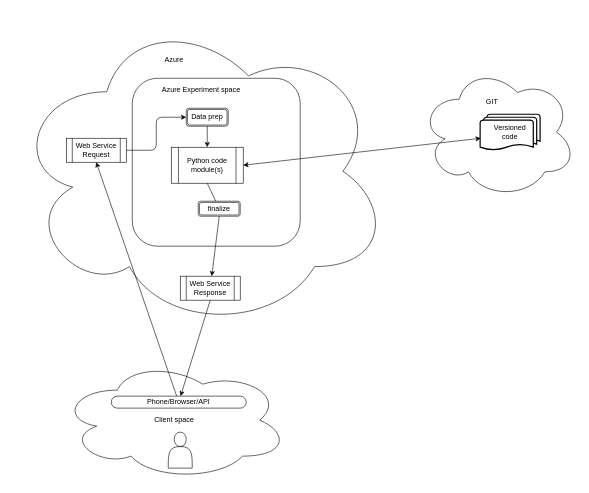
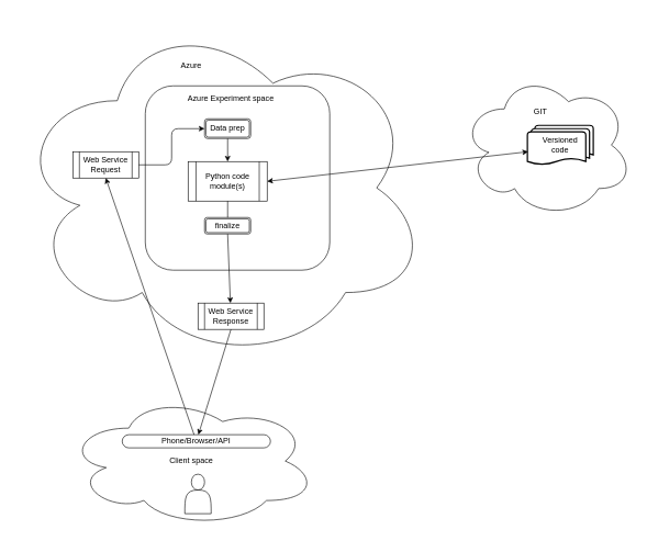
  <mxCell id="0" />
  <mxCell id="1" parent="0" />
  <mxCell id="2" value="" style="ellipse;shape=cloud;whiteSpace=wrap;html=1;" parent="1" vertex="1"><mxGeometry x="20" y="20" width="630" height="530" as="geometry" /></mxCell>
  <mxCell id="3" value="" style="rounded=1;whiteSpace=wrap;html=1;" parent="1" vertex="1"><mxGeometry x="220" y="130" width="280" height="280" as="geometry" /></mxCell>
  <mxCell id="4" value="" style="ellipse;shape=cloud;whiteSpace=wrap;html=1;" parent="1" vertex="1"><mxGeometry x="700" y="110" width="260" height="220" as="geometry" /></mxCell>
  <mxCell id="5" value="Client space" style="ellipse;shape=cloud;whiteSpace=wrap;html=1;" parent="1" vertex="1"><mxGeometry x="100" y="600" width="380" height="200" as="geometry" /></mxCell>
  <mxCell id="6" value="Versioned &lt;br&gt;code" style="strokeWidth=2;html=1;shape=mxgraph.flowchart.multi-document;whiteSpace=wrap;" parent="1" vertex="1"><mxGeometry x="800" y="190" width="100" height="60" as="geometry" /></mxCell>
  <mxCell id="7" value="GIT" style="text;html=1;strokeColor=none;fillColor=none;align=center;verticalAlign=middle;whiteSpace=wrap;rounded=0;" parent="1" vertex="1"><mxGeometry x="800" y="160" width="40" height="20" as="geometry" /></mxCell>
  <mxCell id="8" value="Azure" style="text;html=1;strokeColor=none;fillColor=none;align=center;verticalAlign=middle;whiteSpace=wrap;rounded=0;" parent="1" vertex="1"><mxGeometry x="270" y="90" width="40" height="20" as="geometry" /></mxCell>
  <mxCell id="9" value="Python code module(s)" style="shape=process;whiteSpace=wrap;html=1;backgroundOutline=1;" parent="1" vertex="1"><mxGeometry x="285" y="245" width="120" height="60" as="geometry" /></mxCell>
  <mxCell id="10" value="" style="endArrow=classic;startArrow=classic;html=1;exitX=1;exitY=0.5;exitDx=0;exitDy=0;entryX=0.011;entryY=0.667;entryDx=0;entryDy=0;entryPerimeter=0;" parent="1" source="9" target="6" edge="1"><mxGeometry width="50" height="50" relative="1" as="geometry"><mxPoint x="680" y="270" as="sourcePoint" /><mxPoint x="730" y="220" as="targetPoint" /></mxGeometry></mxCell>
  <mxCell id="11" value="Web Service Request" style="shape=process;whiteSpace=wrap;html=1;backgroundOutline=1;" parent="1" vertex="1"><mxGeometry x="110" y="230" width="100" height="40" as="geometry" /></mxCell>
  <mxCell id="12" value="" style="shape=actor;whiteSpace=wrap;html=1;" parent="1" vertex="1"><mxGeometry x="280" y="720" width="40" height="60" as="geometry" /></mxCell>
  <mxCell id="13" value="Phone/Browser/API" style="rounded=1;whiteSpace=wrap;html=1;arcSize=50;" parent="1" vertex="1"><mxGeometry x="185" y="660" width="225" height="20" as="geometry" /></mxCell>
- <mxCell id="14" value="Azure Experiment space" style="text;html=1;strokeColor=none;fillColor=none;align=center;verticalAlign=middle;whiteSpace=wrap;rounded=0;" parent="1" vertex="1"><mxGeometry x="245" y="140" width="180" height="20" as="geometry" /></mxCell>
+ <mxCell id="14" value="Azure Experiment space" style="text;html=1;strokeColor=none;fillColor=none;align=center;verticalAlign=middle;whiteSpace=wrap;rounded=0;" parent="1" vertex="1"><mxGeometry x="260" y="140" width="180" height="20" as="geometry" /></mxCell>
  <mxCell id="15" value="Data prep" style="shape=ext;double=1;rounded=1;whiteSpace=wrap;html=1;" parent="1" vertex="1"><mxGeometry x="310" y="180" width="70" height="30" as="geometry" /></mxCell>
- <mxCell id="16" value="finalize" style="shape=ext;double=1;rounded=1;whiteSpace=wrap;html=1;" parent="1" vertex="1"><mxGeometry x="330" y="335" width="70" height="25" as="geometry" /></mxCell>
+ <mxCell id="16" value="finalize" style="shape=ext;double=1;rounded=1;whiteSpace=wrap;html=1;" parent="1" vertex="1"><mxGeometry x="310" y="330" width="70" height="25" as="geometry" /></mxCell>
  <mxCell id="17" value="" style="endArrow=classic;html=1;entryX=0.5;entryY=1;entryDx=0;entryDy=0;" parent="1" source="13" target="11" edge="1"><mxGeometry width="50" height="50" relative="1" as="geometry"><mxPoint x="550" y="390" as="sourcePoint" /><mxPoint x="600" y="340" as="targetPoint" /></mxGeometry></mxCell>
  <mxCell id="18" value="" style="endArrow=classic;html=1;exitX=0.5;exitY=1;exitDx=0;exitDy=0;" parent="1" source="15" target="9" edge="1"><mxGeometry width="50" height="50" relative="1" as="geometry"><mxPoint x="410" y="255" as="sourcePoint" /><mxPoint x="460" y="205" as="targetPoint" /></mxGeometry></mxCell>
  <mxCell id="19" value="" style="endArrow=none;html=1;exitX=0.5;exitY=1;exitDx=0;exitDy=0;" parent="1" source="9" target="16" edge="1"><mxGeometry width="50" height="50" relative="1" as="geometry"><mxPoint x="500" y="445" as="sourcePoint" /><mxPoint x="550" y="395" as="targetPoint" /></mxGeometry></mxCell>
  <mxCell id="20" value="Web Service Response" style="shape=process;whiteSpace=wrap;html=1;backgroundOutline=1;" parent="1" vertex="1"><mxGeometry x="300" y="460" width="100" height="40" as="geometry" /></mxCell>
  <mxCell id="21" value="" style="endArrow=classic;html=1;exitX=0.5;exitY=1;exitDx=0;exitDy=0;" parent="1" source="16" target="20" edge="1"><mxGeometry width="50" height="50" relative="1" as="geometry"><mxPoint x="560" y="380" as="sourcePoint" /><mxPoint x="600" y="330" as="targetPoint" /></mxGeometry></mxCell>
  <mxCell id="22" value="" style="endArrow=classic;html=1;exitX=0.5;exitY=1;exitDx=0;exitDy=0;" parent="1" source="20" target="13" edge="1"><mxGeometry width="50" height="50" relative="1" as="geometry"><mxPoint x="390" y="620" as="sourcePoint" /><mxPoint x="440" y="570" as="targetPoint" /></mxGeometry></mxCell>
  <mxCell id="23" value="" style="edgeStyle=elbowEdgeStyle;elbow=horizontal;endArrow=classic;html=1;" parent="1" source="11" target="15" edge="1"><mxGeometry width="50" height="50" relative="1" as="geometry"><mxPoint x="550" y="380" as="sourcePoint" /><mxPoint x="600" y="330" as="targetPoint" /></mxGeometry></mxCell>
